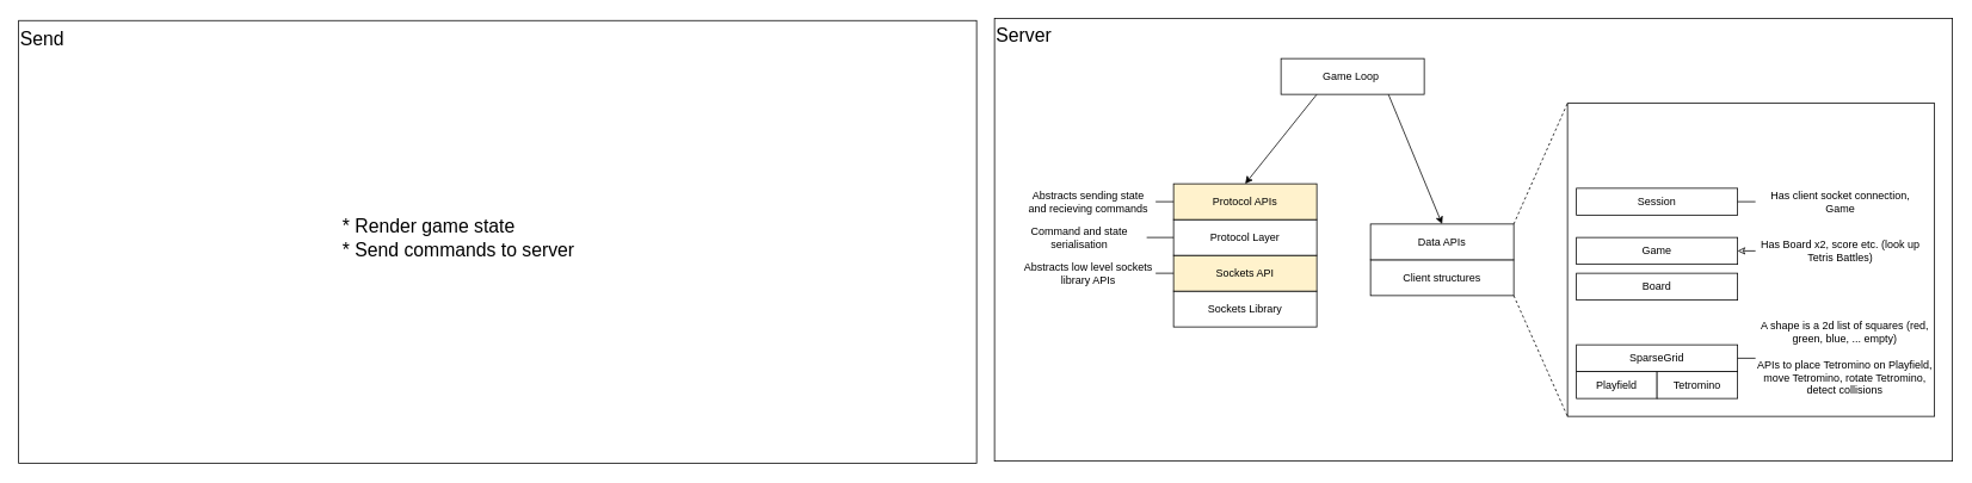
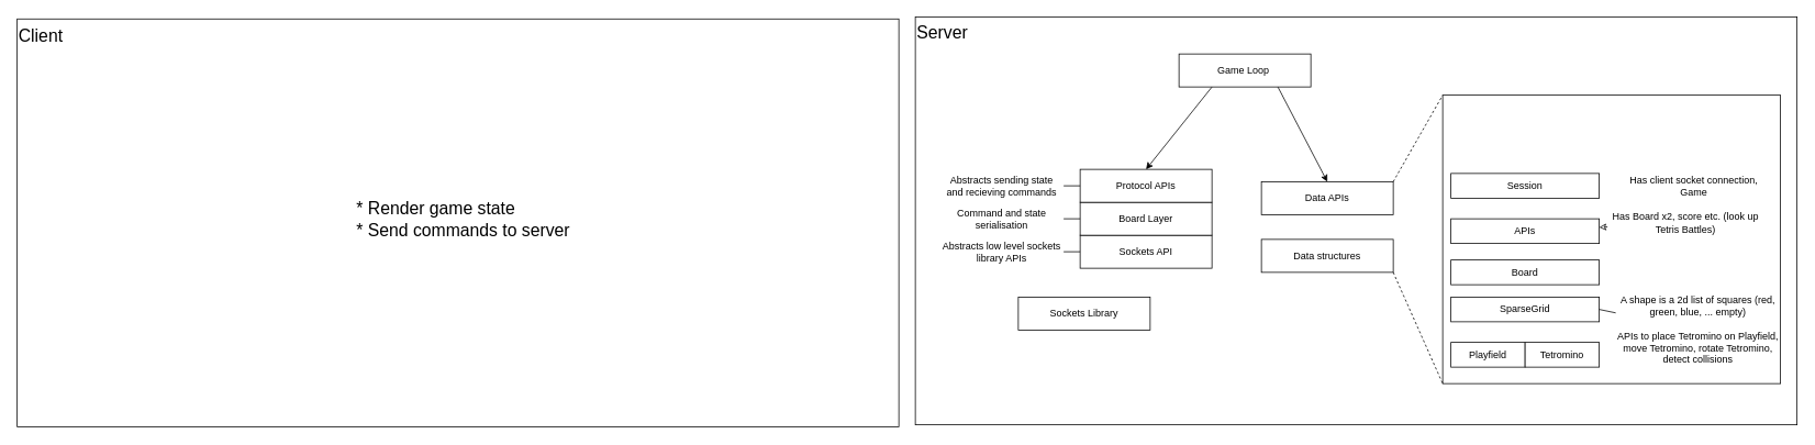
  <mxCell id="0" />
  <mxCell id="1" parent="0" />
  <mxCell id="2" value="&lt;span style=&quot;font-size: 21px&quot;&gt;Server&lt;/span&gt;" style="rounded=0;whiteSpace=wrap;html=1;fillColor=none;align=left;verticalAlign=top;" parent="1" vertex="1"><mxGeometry y="20" width="1070" height="495" as="geometry" x="1110" /></mxCell>
- <mxCell id="3" value="Client structures" style="rounded=0;whiteSpace=wrap;html=1;" parent="1" vertex="1"><mxGeometry x="1530" y="290" width="160" height="40" as="geometry" /></mxCell>
- <mxCell id="4" value="Data APIs" style="rounded=0;whiteSpace=wrap;html=1;" parent="1" vertex="1"><mxGeometry x="1530" y="250" width="160" height="40" as="geometry" /></mxCell>
+ <mxCell id="3" value="Data structures" style="rounded=0;whiteSpace=wrap;html=1;" parent="1" vertex="1"><mxGeometry x="1530" y="290" width="160" height="40" as="geometry" /></mxCell>
+ <mxCell id="4" value="Data APIs" style="rounded=0;whiteSpace=wrap;html=1;" parent="1" vertex="1"><mxGeometry x="1530" y="220" width="160" height="40" as="geometry" /></mxCell>
  <mxCell id="5" value="" style="rounded=0;whiteSpace=wrap;html=1;fillColor=none;" parent="1" vertex="1"><mxGeometry x="1750" y="115" width="410" height="350" as="geometry" /></mxCell>
- <mxCell id="6" value="SparseGrid" style="rounded=0;whiteSpace=wrap;html=1;" parent="1" vertex="1"><mxGeometry x="1760" y="385" width="180" height="30" as="geometry" /></mxCell>
+ <mxCell id="6" value="SparseGrid" style="rounded=0;whiteSpace=wrap;html=1;" parent="1" vertex="1"><mxGeometry x="1760" y="360" width="180" height="30" as="geometry" /></mxCell>
  <mxCell id="7" value="Playfield" style="rounded=0;whiteSpace=wrap;html=1;" parent="1" vertex="1"><mxGeometry x="1760" y="415" width="90" height="30" as="geometry" /></mxCell>
  <mxCell id="8" value="Tetromino" style="rounded=0;whiteSpace=wrap;html=1;" parent="1" vertex="1"><mxGeometry x="1850" y="415" width="90" height="30" as="geometry" /></mxCell>
  <mxCell id="9" value="" style="endArrow=none;dashed=1;html=1;exitX=1;exitY=0;exitDx=0;exitDy=0;entryX=0;entryY=0;entryDx=0;entryDy=0;" parent="1" source="4" target="5" edge="1"><mxGeometry width="50" height="50" relative="1" as="geometry"><mxPoint x="1720" y="365" as="sourcePoint" /><mxPoint x="1770" y="315" as="targetPoint" /></mxGeometry></mxCell>
  <mxCell id="10" value="" style="endArrow=none;dashed=1;html=1;exitX=1;exitY=1;exitDx=0;exitDy=0;entryX=0;entryY=1;entryDx=0;entryDy=0;" parent="1" source="3" target="5" edge="1"><mxGeometry width="50" height="50" relative="1" as="geometry"><mxPoint x="1720" y="365" as="sourcePoint" /><mxPoint x="1770" y="315" as="targetPoint" /></mxGeometry></mxCell>
- <mxCell id="11" value="Board" style="rounded=0;whiteSpace=wrap;html=1;" parent="1" vertex="1"><mxGeometry x="1760" y="305" width="180" height="30" as="geometry" /></mxCell>
- <mxCell id="12" value="Sockets Library" style="rounded=0;whiteSpace=wrap;html=1;" parent="1" vertex="1"><mxGeometry x="1310" y="325" width="160" height="40" as="geometry" /></mxCell>
- <mxCell id="13" value="Sockets API" style="rounded=0;whiteSpace=wrap;html=1;fillColor=#fff2cc;" parent="1" vertex="1"><mxGeometry x="1310" y="285" width="160" height="40" as="geometry" /></mxCell>
- <mxCell id="14" value="Protocol Layer" style="rounded=0;whiteSpace=wrap;html=1;" parent="1" vertex="1"><mxGeometry x="1310" y="245" width="160" height="40" as="geometry" /></mxCell>
- <mxCell id="15" value="Protocol APIs" style="rounded=0;whiteSpace=wrap;html=1;fillColor=#fff2cc;" parent="1" vertex="1"><mxGeometry x="1310" y="205" width="160" height="40" as="geometry" /></mxCell>
+ <mxCell id="11" value="Board" style="rounded=0;whiteSpace=wrap;html=1;" parent="1" vertex="1"><mxGeometry x="1760" y="315" width="180" height="30" as="geometry" /></mxCell>
+ <mxCell id="12" value="Sockets Library" style="rounded=0;whiteSpace=wrap;html=1;" parent="1" vertex="1"><mxGeometry x="1235" y="360" width="160" height="40" as="geometry" /></mxCell>
+ <mxCell id="13" value="Sockets API" style="rounded=0;whiteSpace=wrap;html=1;" parent="1" vertex="1"><mxGeometry x="1310" y="285" width="160" height="40" as="geometry" /></mxCell>
+ <mxCell id="14" value="Board Layer" style="rounded=0;whiteSpace=wrap;html=1;" parent="1" vertex="1"><mxGeometry x="1310" y="245" width="160" height="40" as="geometry" /></mxCell>
+ <mxCell id="15" value="Protocol APIs" style="rounded=0;whiteSpace=wrap;html=1;" parent="1" vertex="1"><mxGeometry x="1310" y="205" width="160" height="40" as="geometry" /></mxCell>
  <mxCell id="16" style="edgeStyle=none;html=1;exitX=0.25;exitY=1;exitDx=0;exitDy=0;entryX=0.5;entryY=0;entryDx=0;entryDy=0;" parent="1" source="18" target="15" edge="1"><mxGeometry relative="1" as="geometry" /></mxCell>
  <mxCell id="17" style="edgeStyle=none;html=1;exitX=0.75;exitY=1;exitDx=0;exitDy=0;entryX=0.5;entryY=0;entryDx=0;entryDy=0;" parent="1" source="18" target="4" edge="1"><mxGeometry relative="1" as="geometry" /></mxCell>
  <mxCell id="18" value="Game Loop&amp;nbsp;" style="rounded=0;whiteSpace=wrap;html=1;" parent="1" vertex="1"><mxGeometry x="1430" y="65" width="160" height="40" as="geometry" /></mxCell>
  <mxCell id="19" style="edgeStyle=none;html=1;exitX=1;exitY=0.5;exitDx=0;exitDy=0;entryX=0;entryY=0.5;entryDx=0;entryDy=0;endArrow=none;endFill=0;" parent="1" source="20" target="14" edge="1"><mxGeometry relative="1" as="geometry" /></mxCell>
- <mxCell id="20" value="Command and state serialisation" style="text;html=1;strokeColor=none;fillColor=none;align=center;verticalAlign=middle;whiteSpace=wrap;rounded=0;" parent="1" vertex="1"><mxGeometry x="1130" y="250" width="150" height="30" as="geometry" /></mxCell>
+ <mxCell id="20" value="Command and state serialisation" style="text;html=1;strokeColor=none;fillColor=none;align=center;verticalAlign=middle;whiteSpace=wrap;rounded=0;" parent="1" vertex="1"><mxGeometry x="1140" y="250" width="150" height="30" as="geometry" /></mxCell>
  <mxCell id="21" style="edgeStyle=none;html=1;exitX=1;exitY=0.5;exitDx=0;exitDy=0;entryX=0;entryY=0.5;entryDx=0;entryDy=0;endArrow=none;endFill=0;" parent="1" source="22" target="13" edge="1"><mxGeometry relative="1" as="geometry" /></mxCell>
  <mxCell id="22" value="Abstracts low level sockets library APIs" style="text;html=1;strokeColor=none;fillColor=none;align=center;verticalAlign=middle;whiteSpace=wrap;rounded=0;" parent="1" vertex="1"><mxGeometry x="1140" y="290" width="150" height="30" as="geometry" /></mxCell>
  <mxCell id="23" style="edgeStyle=none;html=1;exitX=1;exitY=0.5;exitDx=0;exitDy=0;entryX=0;entryY=0.5;entryDx=0;entryDy=0;endArrow=none;endFill=0;" parent="1" source="24" target="15" edge="1"><mxGeometry relative="1" as="geometry" /></mxCell>
  <mxCell id="24" value="Abstracts sending state and recieving commands" style="text;html=1;strokeColor=none;fillColor=none;align=center;verticalAlign=middle;whiteSpace=wrap;rounded=0;" parent="1" vertex="1"><mxGeometry x="1140" y="210" width="150" height="30" as="geometry" /></mxCell>
  <mxCell id="25" value="" style="edgeStyle=none;html=1;endArrow=none;endFill=0;entryX=1;entryY=0.5;entryDx=0;entryDy=0;" parent="1" source="26" target="6" edge="1"><mxGeometry relative="1" as="geometry" /></mxCell>
  <mxCell id="26" value="A shape is a 2d list of squares (red, green, blue, ... empty)&lt;br&gt;&lt;br&gt;APIs to place Tetromino on Playfield, move Tetromino, rotate Tetromino, detect collisions" style="text;html=1;strokeColor=none;fillColor=none;align=center;verticalAlign=middle;whiteSpace=wrap;rounded=0;" parent="1" vertex="1"><mxGeometry x="1960" y="350" width="200" height="100" as="geometry" /></mxCell>
  <mxCell id="27" value="Session" style="rounded=0;whiteSpace=wrap;html=1;" parent="1" vertex="1"><mxGeometry x="1760" y="210" width="180" height="30" as="geometry" /></mxCell>
  <mxCell id="28" value="" style="edgeStyle=none;html=1;endArrow=classic;endFill=0;" parent="1" source="29" target="30" edge="1"><mxGeometry relative="1" as="geometry" /></mxCell>
- <mxCell id="29" value="Has Board x2, score etc. (look up Tetris Battles)" style="text;html=1;strokeColor=none;fillColor=none;align=center;verticalAlign=middle;whiteSpace=wrap;rounded=0;" parent="1" vertex="1"><mxGeometry x="1960" y="265" width="190" height="30" as="geometry" /></mxCell>
- <mxCell id="30" value="Game" style="rounded=0;whiteSpace=wrap;html=1;" parent="1" vertex="1"><mxGeometry x="1760" y="265" width="180" height="30" as="geometry" /></mxCell>
- <mxCell id="31" value="" style="edgeStyle=none;html=1;endArrow=none;endFill=0;entryX=1;entryY=0.5;entryDx=0;entryDy=0;" parent="1" source="32" target="27" edge="1"><mxGeometry relative="1" as="geometry" /></mxCell>
+ <mxCell id="29" value="Has Board x2, score etc. (look up Tetris Battles)" style="text;html=1;strokeColor=none;fillColor=none;align=center;verticalAlign=middle;whiteSpace=wrap;rounded=0;" parent="1" vertex="1"><mxGeometry x="1950" y="255" width="190" height="30" as="geometry" /></mxCell>
+ <mxCell id="30" value="APIs" style="rounded=0;whiteSpace=wrap;html=1;" parent="1" vertex="1"><mxGeometry x="1760" y="265" width="180" height="30" as="geometry" /></mxCell>
  <mxCell id="32" value="Has client socket connection, Game" style="text;html=1;strokeColor=none;fillColor=none;align=center;verticalAlign=middle;whiteSpace=wrap;rounded=0;" parent="1" vertex="1"><mxGeometry x="1960" y="210" width="190" height="30" as="geometry" /></mxCell>
- <mxCell id="33" value="&lt;span style=&quot;font-size: 21px&quot;&gt;Send&lt;/span&gt;" style="rounded=0;whiteSpace=wrap;html=1;fillColor=none;align=left;verticalAlign=top;" parent="1" vertex="1"><mxGeometry x="20" y="22.5" width="1070" height="495" as="geometry" /></mxCell>
- <mxCell id="34" value="* Render game state&lt;br&gt;&lt;div style=&quot;&quot;&gt;&lt;span&gt;* Send commands to server&lt;/span&gt;&lt;/div&gt;" style="text;html=1;strokeColor=none;fillColor=none;align=left;verticalAlign=middle;whiteSpace=wrap;rounded=0;fontSize=21;" parent="1" vertex="1"><mxGeometry x="380" y="230" width="270" height="70" as="geometry" /></mxCell>
+ <mxCell id="33" value="&lt;span style=&quot;font-size: 21px&quot;&gt;Client&lt;/span&gt;" style="rounded=0;whiteSpace=wrap;html=1;fillColor=none;align=left;verticalAlign=top;" parent="1" vertex="1"><mxGeometry x="20" y="22.5" width="1070" height="495" as="geometry" /></mxCell>
+ <mxCell id="34" value="* Render game state&lt;br&gt;&lt;div style=&quot;&quot;&gt;&lt;span&gt;* Send commands to server&lt;/span&gt;&lt;/div&gt;" style="text;html=1;strokeColor=none;fillColor=none;align=left;verticalAlign=middle;whiteSpace=wrap;rounded=0;fontSize=21;" parent="1" vertex="1"><mxGeometry x="430" y="230" width="270" height="70" as="geometry" /></mxCell>
